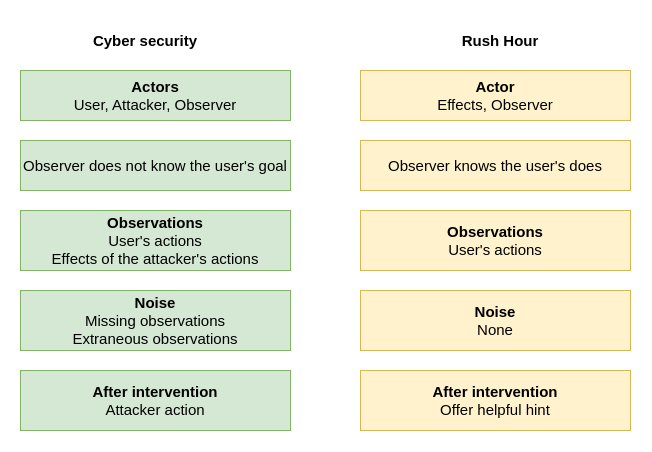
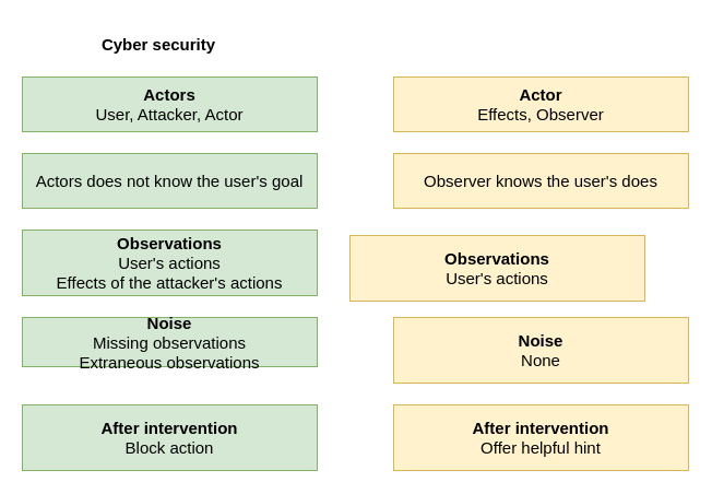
  <mxCell id="0" />
  <mxCell id="1" parent="0" />
  <mxCell id="2" value="Cyber security" style="text;html=1;strokeColor=none;fillColor=none;align=center;verticalAlign=middle;whiteSpace=wrap;rounded=0;fontSize=15;fontStyle=1" vertex="1" parent="1"><mxGeometry x="85" y="20" width="120" height="40" as="geometry" /></mxCell>
- <mxCell id="3" value="Rush Hour" style="text;html=1;strokeColor=none;fillColor=none;align=center;verticalAlign=middle;whiteSpace=wrap;rounded=0;fontSize=15;fontStyle=1" vertex="1" parent="1"><mxGeometry x="440" y="20" width="120" height="40" as="geometry" /></mxCell>
- <mxCell id="4" value="&lt;div&gt;&lt;b&gt;Actors&lt;/b&gt;&lt;br&gt;&lt;/div&gt;&lt;div&gt;User, Attacker, Observer&lt;/div&gt;" style="text;html=1;strokeColor=#82b366;fillColor=#d5e8d4;align=center;verticalAlign=middle;whiteSpace=wrap;rounded=0;fontSize=15;" vertex="1" parent="1"><mxGeometry x="20" y="70" width="270" height="50" as="geometry" /></mxCell>
+ <mxCell id="4" value="&lt;div&gt;&lt;b&gt;Actors&lt;/b&gt;&lt;br&gt;&lt;/div&gt;&lt;div&gt;User, Attacker, Actor&lt;/div&gt;" style="text;html=1;strokeColor=#82b366;fillColor=#d5e8d4;align=center;verticalAlign=middle;whiteSpace=wrap;rounded=0;fontSize=15;" vertex="1" parent="1"><mxGeometry x="20" y="70" width="270" height="50" as="geometry" /></mxCell>
  <mxCell id="5" value="&lt;div&gt;&lt;b&gt;Actor&lt;/b&gt;&lt;br&gt;&lt;/div&gt;&lt;div&gt;Effects, Observer&lt;/div&gt;" style="text;html=1;strokeColor=#d6b656;fillColor=#fff2cc;align=center;verticalAlign=middle;whiteSpace=wrap;rounded=0;fontSize=15;" vertex="1" parent="1"><mxGeometry x="360" y="70" width="270" height="50" as="geometry" /></mxCell>
- <mxCell id="6" value="&lt;div&gt;Observer does not know the user's goal&lt;/div&gt;" style="text;html=1;strokeColor=#82b366;fillColor=#d5e8d4;align=center;verticalAlign=middle;whiteSpace=wrap;rounded=0;fontSize=15;" vertex="1" parent="1"><mxGeometry x="20" y="140" width="270" height="50" as="geometry" /></mxCell>
+ <mxCell id="6" value="&lt;div&gt;Actors does not know the user's goal&lt;/div&gt;" style="text;html=1;strokeColor=#82b366;fillColor=#d5e8d4;align=center;verticalAlign=middle;whiteSpace=wrap;rounded=0;fontSize=15;" vertex="1" parent="1"><mxGeometry x="20" y="140" width="270" height="50" as="geometry" /></mxCell>
  <mxCell id="7" value="&lt;div&gt;Observer knows the user's does&lt;br&gt;&lt;/div&gt;" style="text;html=1;strokeColor=#d6b656;fillColor=#fff2cc;align=center;verticalAlign=middle;whiteSpace=wrap;rounded=0;fontSize=15;" vertex="1" parent="1"><mxGeometry x="360" y="140" width="270" height="50" as="geometry" /></mxCell>
  <mxCell id="8" value="&lt;div&gt;&lt;b&gt;Observations&lt;/b&gt;&lt;br&gt;&lt;/div&gt;&lt;div&gt;User's actions&lt;/div&gt;&lt;div&gt;Effects of the attacker's actions&lt;br&gt;&lt;/div&gt;" style="text;html=1;strokeColor=#82b366;fillColor=#d5e8d4;align=center;verticalAlign=middle;whiteSpace=wrap;rounded=0;fontSize=15;" vertex="1" parent="1"><mxGeometry x="20" y="210" width="270" height="60" as="geometry" /></mxCell>
- <mxCell id="9" value="&lt;div&gt;&lt;b&gt;Observations&lt;/b&gt;&lt;/div&gt;&lt;div&gt;User's actions&lt;br&gt;&lt;/div&gt;" style="text;html=1;strokeColor=#d6b656;fillColor=#fff2cc;align=center;verticalAlign=middle;whiteSpace=wrap;rounded=0;fontSize=15;" vertex="1" parent="1"><mxGeometry x="360" y="210" width="270" height="60" as="geometry" /></mxCell>
- <mxCell id="10" value="&lt;div&gt;&lt;b&gt;Noise&lt;/b&gt;&lt;/div&gt;&lt;div&gt;Missing observations&lt;/div&gt;&lt;div&gt;Extraneous observations&lt;br&gt;&lt;/div&gt;" style="text;html=1;strokeColor=#82b366;fillColor=#d5e8d4;align=center;verticalAlign=middle;whiteSpace=wrap;rounded=0;fontSize=15;" vertex="1" parent="1"><mxGeometry x="20" y="290" width="270" height="60" as="geometry" /></mxCell>
+ <mxCell id="9" value="&lt;div&gt;&lt;b&gt;Observations&lt;/b&gt;&lt;/div&gt;&lt;div&gt;User's actions&lt;br&gt;&lt;/div&gt;" style="text;html=1;strokeColor=#d6b656;fillColor=#fff2cc;align=center;verticalAlign=middle;whiteSpace=wrap;rounded=0;fontSize=15;" vertex="1" parent="1"><mxGeometry x="320" y="215" width="270" height="60" as="geometry" /></mxCell>
+ <mxCell id="10" value="&lt;div&gt;&lt;b&gt;Noise&lt;/b&gt;&lt;/div&gt;&lt;div&gt;Missing observations&lt;/div&gt;&lt;div&gt;Extraneous observations&lt;br&gt;&lt;/div&gt;" style="text;html=1;strokeColor=#82b366;fillColor=#d5e8d4;align=center;verticalAlign=middle;whiteSpace=wrap;rounded=0;fontSize=15;" vertex="1" parent="1"><mxGeometry x="20" y="290" width="270" height="45" as="geometry" /></mxCell>
  <mxCell id="11" value="&lt;div&gt;&lt;b&gt;Noise&lt;/b&gt;&lt;/div&gt;&lt;div&gt;None&lt;br&gt;&lt;/div&gt;" style="text;html=1;strokeColor=#d6b656;fillColor=#fff2cc;align=center;verticalAlign=middle;whiteSpace=wrap;rounded=0;fontSize=15;" vertex="1" parent="1"><mxGeometry x="360" y="290" width="270" height="60" as="geometry" /></mxCell>
- <mxCell id="12" value="&lt;div&gt;&lt;b&gt;After intervention&lt;/b&gt;&lt;br&gt;&lt;/div&gt;Attacker action" style="text;html=1;strokeColor=#82b366;fillColor=#d5e8d4;align=center;verticalAlign=middle;whiteSpace=wrap;rounded=0;fontSize=15;" vertex="1" parent="1"><mxGeometry x="20" y="370" width="270" height="60" as="geometry" /></mxCell>
+ <mxCell id="12" value="&lt;div&gt;&lt;b&gt;After intervention&lt;/b&gt;&lt;br&gt;&lt;/div&gt;Block action" style="text;html=1;strokeColor=#82b366;fillColor=#d5e8d4;align=center;verticalAlign=middle;whiteSpace=wrap;rounded=0;fontSize=15;" vertex="1" parent="1"><mxGeometry x="20" y="370" width="270" height="60" as="geometry" /></mxCell>
  <mxCell id="13" value="&lt;div&gt;&lt;b&gt;After intervention&lt;/b&gt;&lt;br&gt;&lt;/div&gt;&lt;div&gt;Offer helpful hint&lt;br&gt;&lt;/div&gt;" style="text;html=1;strokeColor=#d6b656;fillColor=#fff2cc;align=center;verticalAlign=middle;whiteSpace=wrap;rounded=0;fontSize=15;" vertex="1" parent="1"><mxGeometry x="360" y="370" width="270" height="60" as="geometry" /></mxCell>
